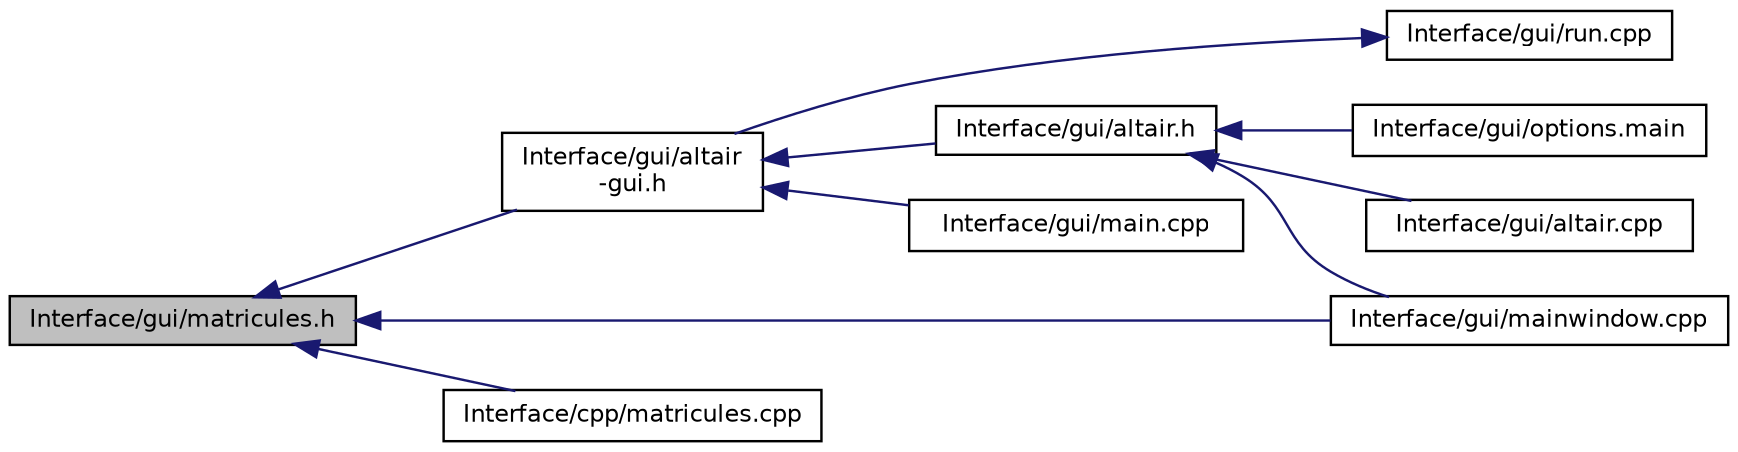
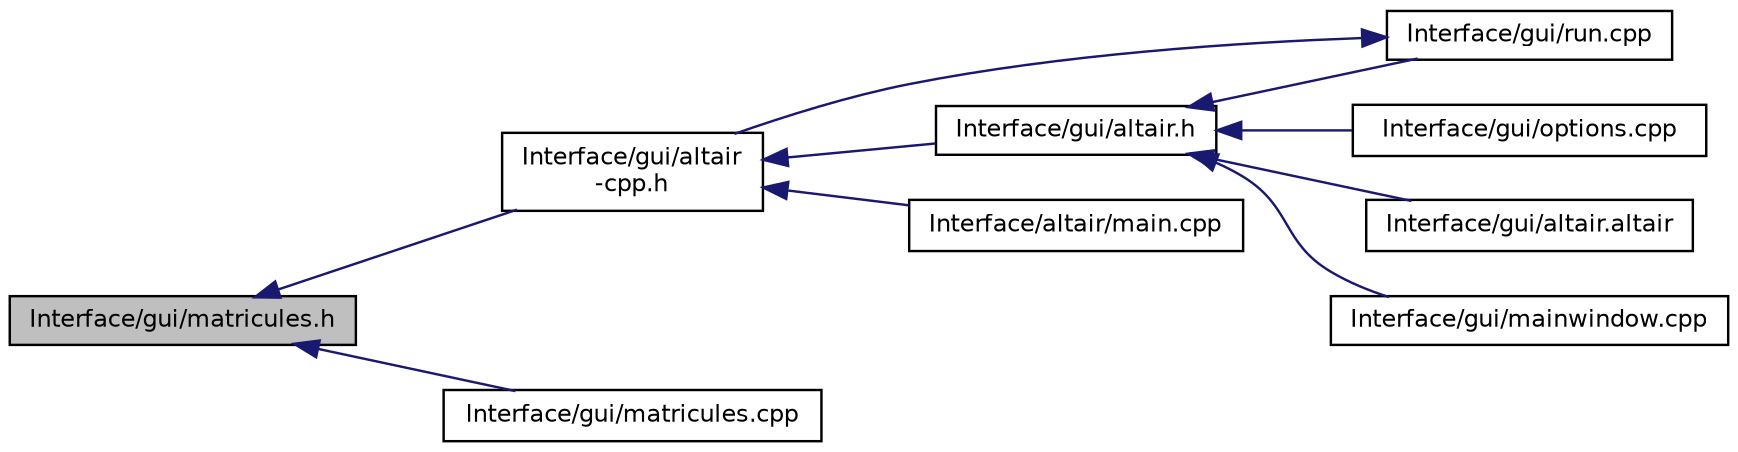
  digraph {
    rankdir=LR
    node [color=black fillcolor=white fontname=Helvetica fontsize=10 shape=record style=filled]
    edge [color=midnightblue dir=back fontname=Helvetica fontsize=10 labelfontname=Helvetica labelfontsize=10 style=solid]
    n1 [fillcolor=grey75 fontcolor=black height=0.2 label="Interface/gui/matricules.h" width=0.4]
-   n2 [height=0.2 label="Interface/gui/altair\l-gui.h" width=0.4]
+   n2 [height=0.2 label="Interface/gui/altair\l-cpp.h" width=0.4]
    n3 [height=0.2 label="Interface/gui/mainwindow.cpp" width=0.4]
-   n4 [height=0.2 label="Interface/cpp/matricules.cpp" width=0.4]
+   n4 [height=0.2 label="Interface/gui/matricules.cpp" width=0.4]
    n5 [height=0.2 label="Interface/gui/altair.h" width=0.4]
-   n6 [height=0.2 label="Interface/gui/main.cpp" width=0.4]
-   n7 [height=0.2 label="Interface/gui/altair.cpp" width=0.4]
-   n8 [height=0.2 label="Interface/gui/options.main" width=0.4]
+   n6 [height=0.2 label="Interface/altair/main.cpp" width=0.4]
+   n7 [height=0.2 label="Interface/gui/altair.altair" width=0.4]
+   n8 [height=0.2 label="Interface/gui/options.cpp" width=0.4]
    n9 [height=0.2 label="Interface/gui/run.cpp" width=0.4]
    n1 -> n2
-   n1 -> n3
    n1 -> n4
    n2 -> n5
    n2 -> n6
    n5 -> n3
    n5 -> n7
    n5 -> n8
+   n5 -> n9
    n9 -> n2
  }
